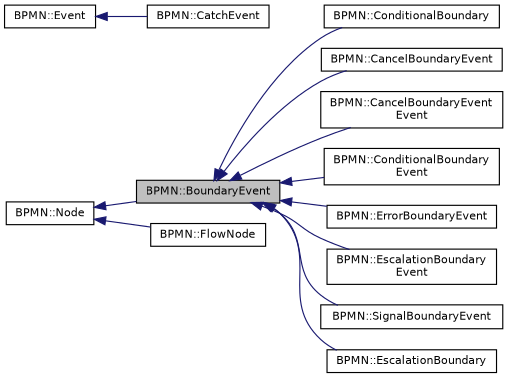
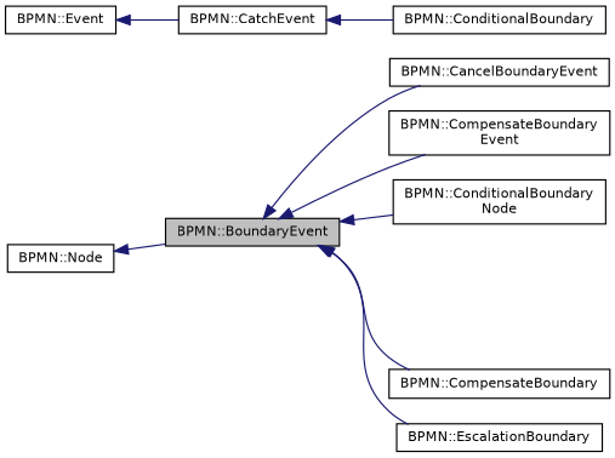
  digraph {
    rankdir=LR
    node [color=black fillcolor=white fontname=Helvetica fontsize=10 shape=record style=filled]
    edge [color=midnightblue dir=back fontname=Helvetica fontsize=10 labelfontname=Helvetica labelfontsize=10 style=solid]
    n1 [fillcolor=grey75 fontcolor=black height=0.2 label="BPMN::BoundaryEvent" width=0.4]
    n2 [height=0.2 label="BPMN::CancelBoundaryEvent" width=0.4]
-   n3 [height=0.2 label="BPMN::CancelBoundaryEvent\lEvent" width=0.4]
-   n4 [height=0.2 label="BPMN::ConditionalBoundary\lEvent" width=0.4]
-   n5 [height=0.2 label="BPMN::ErrorBoundaryEvent" width=0.4]
-   n6 [height=0.2 label="BPMN::EscalationBoundary\lEvent" width=0.4]
+   n3 [height=0.2 label="BPMN::CompensateBoundary\lEvent" width=0.4]
+   n4 [height=0.2 label="BPMN::ConditionalBoundary\lNode" width=0.4]
    n7 [height=0.2 label="BPMN::ConditionalBoundary" width=0.4]
-   n8 [height=0.2 label="BPMN::SignalBoundaryEvent" width=0.4]
+   n8 [height=0.2 label="BPMN::CompensateBoundary" width=0.4]
    n9 [height=0.2 label="BPMN::EscalationBoundary" width=0.4]
    n10 [height=0.2 label="BPMN::CatchEvent" width=0.4]
    n11 [height=0.2 label="BPMN::Event" width=0.4]
-   n12 [height=0.2 label="BPMN::FlowNode" width=0.4]
    n13 [height=0.2 label="BPMN::Node" width=0.4]
    n1 -> n2
    n1 -> n3
    n1 -> n4
-   n1 -> n5
-   n1 -> n6
-   n1 -> n7
+   n10 -> n7
    n1 -> n8
    n1 -> n9
    n11 -> n10
    n13 -> n1
-   n13 -> n12
  }
